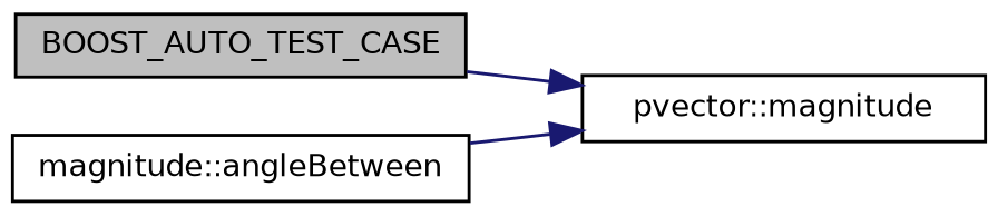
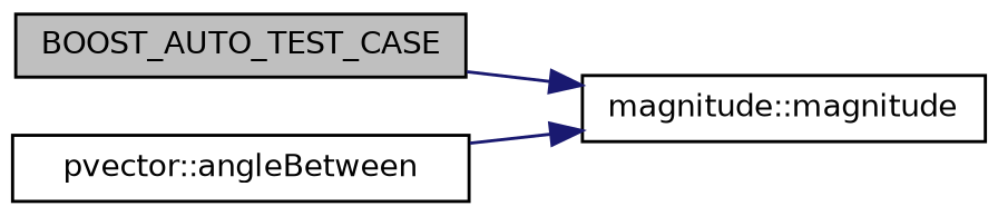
  digraph {
    rankdir=LR
    node [color=black fillcolor=white fontname=Helvetica fontsize=10 shape=record style=filled]
    edge [color=midnightblue fontname=Helvetica fontsize=10 labelfontname=Helvetica labelfontsize=10 style=solid]
    n1 [fillcolor=grey75 fontcolor=black height=0.2 label=BOOST_AUTO_TEST_CASE width=0.4]
-   n2 [height=0.2 label="pvector::magnitude" width=0.4]
-   n3 [height=0.2 label="magnitude::angleBetween" width=0.4]
+   n2 [height=0.2 label="magnitude::magnitude" width=0.4]
+   n3 [height=0.2 label="pvector::angleBetween" width=0.4]
    n1 -> n2
    n3 -> n2
  }
